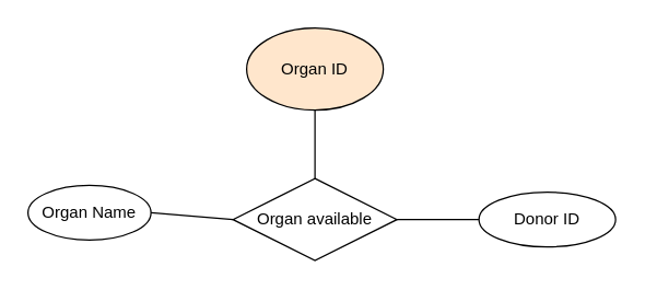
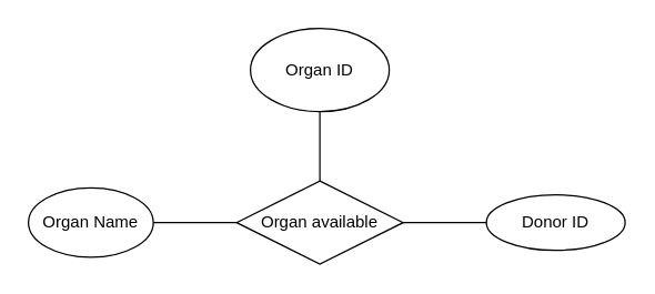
  <mxCell id="0" />
  <mxCell id="1" parent="0" />
  <mxCell id="2" value="Organ available" style="rhombus;whiteSpace=wrap;html=1;" parent="1" vertex="1"><mxGeometry x="170" y="130" width="120" height="60" as="geometry" /></mxCell>
- <mxCell id="3" value="Organ ID" style="ellipse;whiteSpace=wrap;html=1;fillColor=#ffe6cc;" parent="1" vertex="1"><mxGeometry x="180" y="20" width="100" height="60" as="geometry" /></mxCell>
- <mxCell id="4" value="Organ Name" style="ellipse;whiteSpace=wrap;html=1;" parent="1" vertex="1"><mxGeometry x="20" y="135" width="90" height="40" as="geometry" /></mxCell>
+ <mxCell id="3" value="Organ ID" style="ellipse;whiteSpace=wrap;html=1;" parent="1" vertex="1"><mxGeometry x="180" y="20" width="100" height="60" as="geometry" /></mxCell>
+ <mxCell id="4" value="Organ Name" style="ellipse;whiteSpace=wrap;html=1;" parent="1" vertex="1"><mxGeometry x="20" y="135" width="90" height="50" as="geometry" /></mxCell>
  <mxCell id="5" value="Donor ID" style="ellipse;whiteSpace=wrap;html=1;" parent="1" vertex="1"><mxGeometry x="350" y="140" width="100" height="40" as="geometry" /></mxCell>
  <mxCell id="6" value="" style="endArrow=none;html=1;entryX=0.5;entryY=1;entryDx=0;entryDy=0;exitX=0.5;exitY=0;exitDx=0;exitDy=0;" edge="1" parent="1" source="2" target="3"><mxGeometry width="50" height="50" relative="1" as="geometry"><mxPoint x="200" y="140" as="sourcePoint" /><mxPoint x="250" y="90" as="targetPoint" /></mxGeometry></mxCell>
  <mxCell id="7" value="" style="endArrow=none;html=1;exitX=1;exitY=0.5;exitDx=0;exitDy=0;entryX=0;entryY=0.5;entryDx=0;entryDy=0;" edge="1" parent="1" source="2" target="5"><mxGeometry width="50" height="50" relative="1" as="geometry"><mxPoint x="290" y="190" as="sourcePoint" /><mxPoint x="340" y="140" as="targetPoint" /></mxGeometry></mxCell>
  <mxCell id="8" value="" style="endArrow=none;html=1;exitX=1;exitY=0.5;exitDx=0;exitDy=0;entryX=0;entryY=0.5;entryDx=0;entryDy=0;" edge="1" parent="1" source="4" target="2"><mxGeometry width="50" height="50" relative="1" as="geometry"><mxPoint x="120" y="190" as="sourcePoint" /><mxPoint x="170" y="140" as="targetPoint" /></mxGeometry></mxCell>
